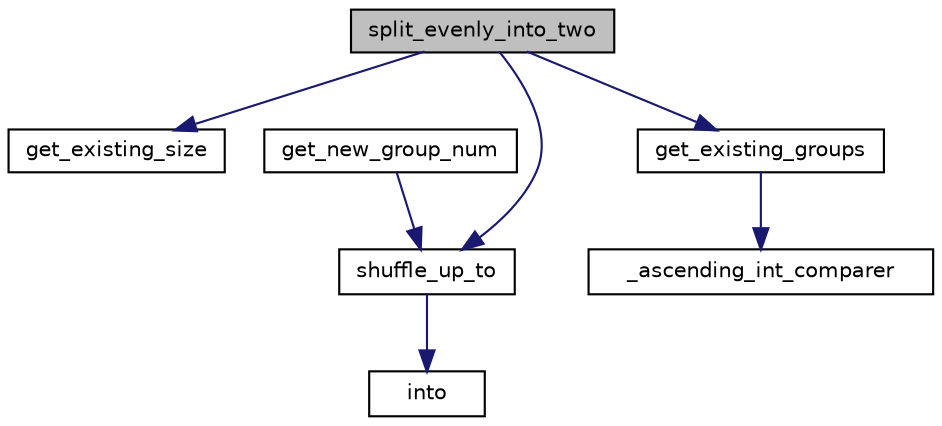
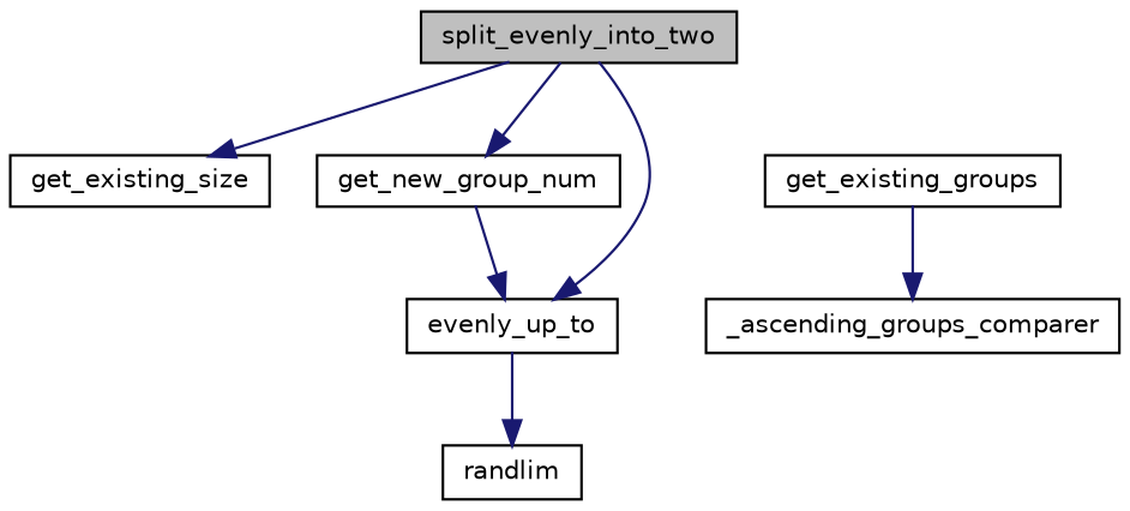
  digraph {
    rankdir=TB
    node [color=black fillcolor=white fontname=Helvetica fontsize=10 shape=record style=filled]
    edge [color=midnightblue fontname=Helvetica fontsize=10 labelfontname=Helvetica labelfontsize=10 style=solid]
    n1 [fillcolor=grey75 fontcolor=black height=0.2 label=split_evenly_into_two width=0.4]
    n2 [height=0.2 label=get_existing_size width=0.4]
    n3 [height=0.2 label=get_new_group_num width=0.4]
-   n4 [height=0.2 label=shuffle_up_to width=0.4]
-   n5 [height=0.2 label=into width=0.4]
+   n4 [height=0.2 label=evenly_up_to width=0.4]
+   n5 [height=0.2 label=randlim width=0.4]
    n6 [height=0.2 label=get_existing_groups width=0.4]
-   n7 [height=0.2 label=_ascending_int_comparer width=0.4]
+   n7 [height=0.2 label=_ascending_groups_comparer width=0.4]
    n1 -> n2
-   n1 -> n6
+   n1 -> n3
    n1 -> n4
    n3 -> n4
    n4 -> n5
    n6 -> n7
  }
